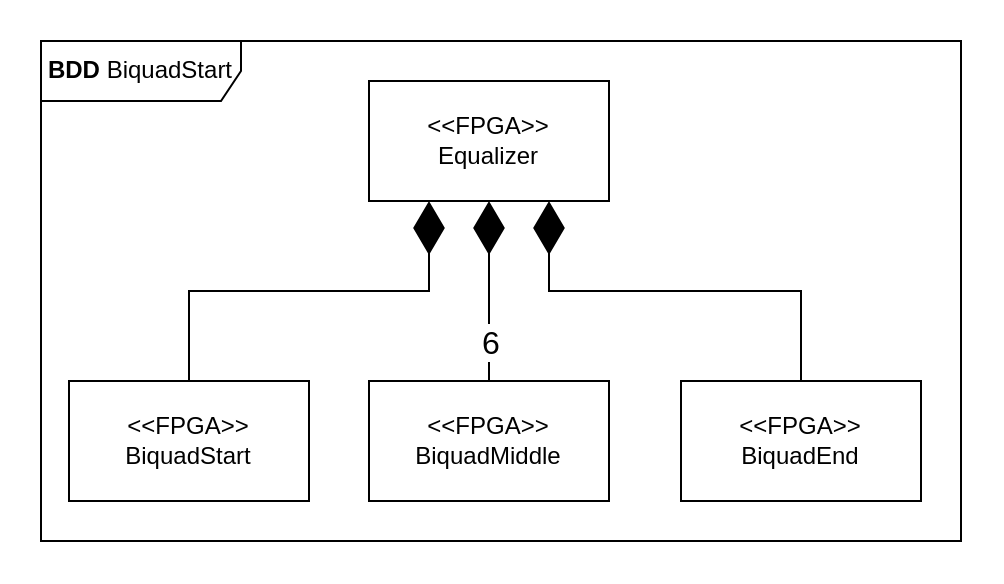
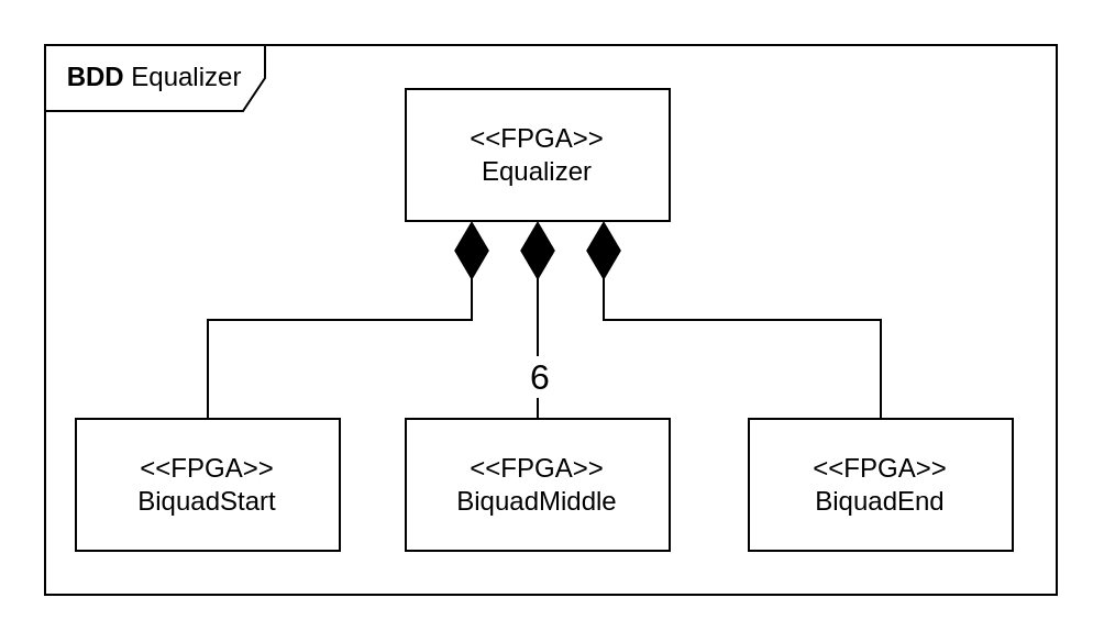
  <mxCell id="0" />
  <mxCell id="1" parent="0" />
  <mxCell id="2" value="&amp;lt;&amp;lt;FPGA&amp;gt;&amp;gt;&lt;br&gt;Equalizer" style="rounded=0;whiteSpace=wrap;html=1;" vertex="1" parent="1"><mxGeometry x="184" y="40" width="120" height="60" as="geometry" /></mxCell>
  <mxCell id="3" value="&amp;lt;&amp;lt;FPGA&amp;gt;&amp;gt;&lt;br&gt;BiquadStart" style="rounded=0;whiteSpace=wrap;html=1;" vertex="1" parent="1"><mxGeometry x="34" y="190" width="120" height="60" as="geometry" /></mxCell>
  <mxCell id="4" value="&amp;lt;&amp;lt;FPGA&amp;gt;&amp;gt;&lt;br&gt;BiquadEnd" style="rounded=0;whiteSpace=wrap;html=1;" vertex="1" parent="1"><mxGeometry x="340" y="190" width="120" height="60" as="geometry" /></mxCell>
  <mxCell id="5" value="&amp;lt;&amp;lt;FPGA&amp;gt;&amp;gt;&lt;br&gt;BiquadMiddle" style="rounded=0;whiteSpace=wrap;html=1;" vertex="1" parent="1"><mxGeometry x="184" y="190" width="120" height="60" as="geometry" /></mxCell>
  <mxCell id="6" value="" style="endArrow=diamondThin;endFill=1;endSize=24;html=1;rounded=0;entryX=0.25;entryY=1;entryDx=0;entryDy=0;exitX=0.5;exitY=0;exitDx=0;exitDy=0;edgeStyle=orthogonalEdgeStyle;" edge="1" parent="1" source="3" target="2"><mxGeometry width="160" relative="1" as="geometry"><mxPoint x="150" y="360" as="sourcePoint" /><mxPoint x="310" y="360" as="targetPoint" /></mxGeometry></mxCell>
  <mxCell id="7" value="" style="endArrow=diamondThin;endFill=1;endSize=24;html=1;rounded=0;exitX=0.5;exitY=0;exitDx=0;exitDy=0;edgeStyle=orthogonalEdgeStyle;entryX=0.5;entryY=1;entryDx=0;entryDy=0;" edge="1" parent="1" source="5" target="2"><mxGeometry width="160" relative="1" as="geometry"><mxPoint x="104" y="200" as="sourcePoint" /><mxPoint x="270" y="160" as="targetPoint" /></mxGeometry></mxCell>
  <mxCell id="8" value="6" style="edgeLabel;html=1;align=center;verticalAlign=middle;resizable=0;points=[];fontSize=16;" vertex="1" connectable="0" parent="7"><mxGeometry x="-0.222" y="-2" relative="1" as="geometry"><mxPoint x="-2" y="15" as="offset" /></mxGeometry></mxCell>
  <mxCell id="9" value="" style="endArrow=diamondThin;endFill=1;endSize=24;html=1;rounded=0;entryX=0.75;entryY=1;entryDx=0;entryDy=0;exitX=0.5;exitY=0;exitDx=0;exitDy=0;edgeStyle=orthogonalEdgeStyle;" edge="1" parent="1" source="4" target="2"><mxGeometry width="160" relative="1" as="geometry"><mxPoint x="254" y="200" as="sourcePoint" /><mxPoint x="254" y="110" as="targetPoint" /></mxGeometry></mxCell>
- <mxCell id="10" value="&lt;b&gt;BDD &lt;/b&gt;BiquadStart" style="shape=umlFrame;whiteSpace=wrap;html=1;pointerEvents=0;width=100;height=30;" vertex="1" parent="1"><mxGeometry x="20" y="20" width="460" height="250" as="geometry" /></mxCell>
+ <mxCell id="10" value="&lt;b&gt;BDD &lt;/b&gt;Equalizer" style="shape=umlFrame;whiteSpace=wrap;html=1;pointerEvents=0;width=100;height=30;" vertex="1" parent="1"><mxGeometry x="20" y="20" width="460" height="250" as="geometry" /></mxCell>
